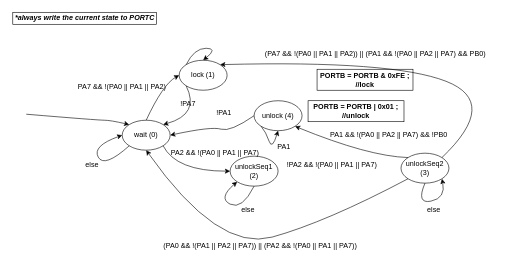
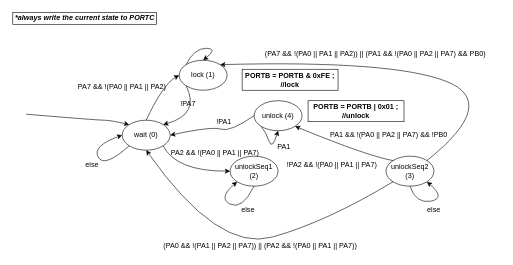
  <mxCell id="0" />
  <mxCell id="1" parent="0" />
  <mxCell id="2" value="wait (0)" style="ellipse;whiteSpace=wrap;html=1;" vertex="1" parent="1"><mxGeometry x="203" y="200" width="80" height="50" as="geometry" /></mxCell>
  <mxCell id="3" value="" style="curved=1;endArrow=classic;html=1;entryX=0;entryY=0;entryDx=0;entryDy=0;" edge="1" parent="1" target="2"><mxGeometry width="50" height="50" relative="1" as="geometry"><mxPoint x="43" y="190" as="sourcePoint" /><mxPoint x="253" y="270" as="targetPoint" /><Array as="points"><mxPoint x="163" y="200" /><mxPoint x="183" y="200" /></Array></mxGeometry></mxCell>
  <mxCell id="4" value="lock (1)" style="ellipse;whiteSpace=wrap;html=1;" vertex="1" parent="1"><mxGeometry x="298" y="100" width="80" height="50" as="geometry" /></mxCell>
  <mxCell id="5" value="" style="curved=1;endArrow=classic;html=1;exitX=0.5;exitY=0;exitDx=0;exitDy=0;entryX=0;entryY=0.5;entryDx=0;entryDy=0;" edge="1" parent="1" source="2" target="4"><mxGeometry width="50" height="50" relative="1" as="geometry"><mxPoint x="173" y="320" as="sourcePoint" /><mxPoint x="223" y="270" as="targetPoint" /><Array as="points"><mxPoint x="271" y="140" /></Array></mxGeometry></mxCell>
  <mxCell id="6" value="PA7 &amp;amp;&amp;amp; !(PA0 || PA1 || PA2)" style="text;html=1;strokeColor=none;fillColor=none;align=center;verticalAlign=middle;whiteSpace=wrap;rounded=0;" vertex="1" parent="1"><mxGeometry x="123" y="135" width="160" height="20" as="geometry" /></mxCell>
  <mxCell id="7" value="" style="curved=1;endArrow=classic;html=1;exitX=0;exitY=1;exitDx=0;exitDy=0;entryX=1;entryY=0;entryDx=0;entryDy=0;" edge="1" parent="1" source="4" target="2"><mxGeometry width="50" height="50" relative="1" as="geometry"><mxPoint x="311.284" y="242.322" as="sourcePoint" /><mxPoint x="363" y="160" as="targetPoint" /><Array as="points"><mxPoint x="333" y="190" /></Array></mxGeometry></mxCell>
  <mxCell id="8" value="!PA7" style="text;html=1;strokeColor=none;fillColor=none;align=center;verticalAlign=middle;whiteSpace=wrap;rounded=0;" vertex="1" parent="1"><mxGeometry x="293" y="162.5" width="40" height="20" as="geometry" /></mxCell>
  <mxCell id="9" value="" style="curved=1;endArrow=classic;html=1;exitX=0;exitY=0;exitDx=0;exitDy=0;entryX=0.5;entryY=0;entryDx=0;entryDy=0;" edge="1" parent="1" source="4" target="4"><mxGeometry width="50" height="50" relative="1" as="geometry"><mxPoint x="403" y="90" as="sourcePoint" /><mxPoint x="453" y="40" as="targetPoint" /><Array as="points"><mxPoint x="323" y="80" /><mxPoint x="363" y="80" /></Array></mxGeometry></mxCell>
  <mxCell id="10" value="unlockSeq1 (2)" style="ellipse;whiteSpace=wrap;html=1;" vertex="1" parent="1"><mxGeometry x="383" y="260" width="80" height="50" as="geometry" /></mxCell>
  <mxCell id="11" value="" style="curved=1;endArrow=classic;html=1;entryX=0;entryY=0.5;entryDx=0;entryDy=0;exitX=1;exitY=1;exitDx=0;exitDy=0;" edge="1" parent="1" source="2" target="10"><mxGeometry width="50" height="50" relative="1" as="geometry"><mxPoint x="193" y="160" as="sourcePoint" /><mxPoint x="224.716" y="217.322" as="targetPoint" /><Array as="points"><mxPoint x="293" y="285" /></Array></mxGeometry></mxCell>
  <mxCell id="12" value="" style="curved=1;endArrow=classic;html=1;entryX=0;entryY=0.5;entryDx=0;entryDy=0;exitX=0;exitY=1;exitDx=0;exitDy=0;" edge="1" parent="1" source="2" target="2"><mxGeometry width="50" height="50" relative="1" as="geometry"><mxPoint x="123" y="280" as="sourcePoint" /><mxPoint x="173" y="230" as="targetPoint" /><Array as="points"><mxPoint x="173" y="280" /><mxPoint x="153" y="243" /></Array></mxGeometry></mxCell>
  <mxCell id="13" value="else" style="text;html=1;strokeColor=none;fillColor=none;align=center;verticalAlign=middle;whiteSpace=wrap;rounded=0;" vertex="1" parent="1"><mxGeometry x="133" y="265" width="40" height="20" as="geometry" /></mxCell>
  <mxCell id="14" value="PA2 &amp;amp;&amp;amp; !(PA0 || PA1 || PA7)" style="text;html=1;strokeColor=none;fillColor=none;align=center;verticalAlign=middle;whiteSpace=wrap;rounded=0;" vertex="1" parent="1"><mxGeometry x="283" y="245" width="150" height="20" as="geometry" /></mxCell>
- <mxCell id="15" value="PORTB = PORTB &amp;amp; 0xFE ;&lt;br&gt;//lock" style="text;html=1;align=center;verticalAlign=middle;whiteSpace=wrap;rounded=0;fontStyle=1;strokeColor=#000000;" vertex="1" parent="1"><mxGeometry x="528" y="115" width="160" height="35" as="geometry" /></mxCell>
+ <mxCell id="15" value="PORTB = PORTB &amp;amp; 0xFE ;&lt;br&gt;//lock" style="text;html=1;align=center;verticalAlign=middle;whiteSpace=wrap;rounded=0;fontStyle=1;strokeColor=#000000;" vertex="1" parent="1"><mxGeometry x="403" y="115" width="160" height="35" as="geometry" /></mxCell>
  <mxCell id="16" value="" style="curved=1;endArrow=classic;html=1;entryX=0;entryY=1;entryDx=0;entryDy=0;exitX=0.5;exitY=1;exitDx=0;exitDy=0;" edge="1" parent="1" source="10" target="10"><mxGeometry width="50" height="50" relative="1" as="geometry"><mxPoint x="224.716" y="284.678" as="sourcePoint" /><mxPoint x="213" y="267" as="targetPoint" /><Array as="points"><mxPoint x="403" y="350" /><mxPoint x="363" y="330" /></Array></mxGeometry></mxCell>
- <mxCell id="17" value="unlockSeq2 (3)" style="ellipse;whiteSpace=wrap;html=1;" vertex="1" parent="1"><mxGeometry x="668" y="255" width="80" height="50" as="geometry" /></mxCell>
+ <mxCell id="17" value="unlockSeq2 (3)" style="ellipse;whiteSpace=wrap;html=1;" vertex="1" parent="1"><mxGeometry x="643" y="260" width="80" height="50" as="geometry" /></mxCell>
  <mxCell id="18" value="!PA2 &amp;amp;&amp;amp; !(PA0 || PA1 || PA7)" style="text;html=1;strokeColor=none;fillColor=none;align=center;verticalAlign=middle;whiteSpace=wrap;rounded=0;" vertex="1" parent="1"><mxGeometry x="473" y="265" width="160" height="20" as="geometry" /></mxCell>
  <mxCell id="19" value="else" style="text;html=1;strokeColor=none;fillColor=none;align=center;verticalAlign=middle;whiteSpace=wrap;rounded=0;" vertex="1" parent="1"><mxGeometry x="393" y="340" width="40" height="20" as="geometry" /></mxCell>
  <mxCell id="20" value="unlock (4)" style="ellipse;whiteSpace=wrap;html=1;" vertex="1" parent="1"><mxGeometry x="423" y="167.5" width="80" height="50" as="geometry" /></mxCell>
  <mxCell id="21" value="" style="curved=1;endArrow=classic;html=1;entryX=1;entryY=1;entryDx=0;entryDy=0;exitX=0;exitY=0;exitDx=0;exitDy=0;" edge="1" parent="1" source="17" target="20"><mxGeometry width="50" height="50" relative="1" as="geometry"><mxPoint x="613" y="240" as="sourcePoint" /><mxPoint x="663" y="190" as="targetPoint" /><Array as="points"><mxPoint x="613" y="260" /></Array></mxGeometry></mxCell>
  <mxCell id="22" value="PA1 &amp;amp;&amp;amp; !(PA0 || PA2 || PA7) &amp;amp;&amp;amp; !PB0" style="text;html=1;strokeColor=none;fillColor=none;align=center;verticalAlign=middle;whiteSpace=wrap;rounded=0;" vertex="1" parent="1"><mxGeometry x="543" y="214" width="210" height="20" as="geometry" /></mxCell>
  <mxCell id="23" value="PORTB = PORTB | 0x01 ;&lt;br&gt;//unlock" style="text;html=1;align=center;verticalAlign=middle;whiteSpace=wrap;rounded=0;fontStyle=1;strokeColor=#000000;" vertex="1" parent="1"><mxGeometry x="513" y="167.5" width="160" height="35" as="geometry" /></mxCell>
  <mxCell id="24" value="" style="curved=1;endArrow=classic;html=1;entryX=0.5;entryY=1;entryDx=0;entryDy=0;exitX=0;exitY=1;exitDx=0;exitDy=0;" edge="1" parent="1" source="17" target="2"><mxGeometry width="50" height="50" relative="1" as="geometry"><mxPoint x="473" y="450" as="sourcePoint" /><mxPoint x="523" y="400" as="targetPoint" /><Array as="points"><mxPoint x="543" y="370" /><mxPoint x="363" y="420" /></Array></mxGeometry></mxCell>
  <mxCell id="25" value="(PA0 &amp;amp;&amp;amp; !(PA1 || PA2 || PA7)) || (PA2 &amp;amp;&amp;amp; !(PA0 || PA1 || PA7))" style="text;html=1;strokeColor=none;fillColor=none;align=center;verticalAlign=middle;whiteSpace=wrap;rounded=0;" vertex="1" parent="1"><mxGeometry x="265.5" y="400" width="335" height="20" as="geometry" /></mxCell>
  <mxCell id="26" value="" style="curved=1;endArrow=classic;html=1;entryX=1;entryY=0.5;entryDx=0;entryDy=0;exitX=0;exitY=0.5;exitDx=0;exitDy=0;" edge="1" parent="1" source="20" target="2"><mxGeometry width="50" height="50" relative="1" as="geometry"><mxPoint x="403" y="230" as="sourcePoint" /><mxPoint x="453" y="180" as="targetPoint" /><Array as="points"><mxPoint x="383" y="220" /><mxPoint x="353" y="210" /></Array></mxGeometry></mxCell>
  <mxCell id="27" value="" style="curved=1;endArrow=classic;html=1;entryX=1;entryY=0;entryDx=0;entryDy=0;exitX=1;exitY=0;exitDx=0;exitDy=0;" edge="1" parent="1" source="17" target="4"><mxGeometry width="50" height="50" relative="1" as="geometry"><mxPoint x="563" y="140" as="sourcePoint" /><mxPoint x="613" y="90" as="targetPoint" /><Array as="points"><mxPoint x="833" y="170" /><mxPoint x="653" y="100" /></Array></mxGeometry></mxCell>
  <mxCell id="28" value="(PA7 &amp;amp;&amp;amp; !(PA0 || PA1 || PA2)) || (PA1 &amp;amp;&amp;amp; !(PA0 || PA2 || PA7) &amp;amp;&amp;amp; PB0)" style="text;html=1;strokeColor=none;fillColor=none;align=center;verticalAlign=middle;whiteSpace=wrap;rounded=0;" vertex="1" parent="1"><mxGeometry x="433" y="80" width="385" height="20" as="geometry" /></mxCell>
- <mxCell id="29" value="!PA1" style="text;html=1;strokeColor=none;fillColor=none;align=center;verticalAlign=middle;whiteSpace=wrap;rounded=0;" vertex="1" parent="1"><mxGeometry x="353" y="177.5" width="40" height="20" as="geometry" /></mxCell>
+ <mxCell id="29" value="!PA1" style="text;html=1;strokeColor=none;fillColor=none;align=center;verticalAlign=middle;whiteSpace=wrap;rounded=0;" vertex="1" parent="1"><mxGeometry x="353" y="192.5" width="40" height="20" as="geometry" /></mxCell>
  <mxCell id="30" value="" style="curved=1;endArrow=classic;html=1;exitX=0;exitY=1;exitDx=0;exitDy=0;entryX=0.5;entryY=1;entryDx=0;entryDy=0;" edge="1" parent="1" source="20" target="20"><mxGeometry width="50" height="50" relative="1" as="geometry"><mxPoint x="393" y="220" as="sourcePoint" /><mxPoint x="443" y="170" as="targetPoint" /><Array as="points"><mxPoint x="443" y="220" /><mxPoint x="453" y="250" /></Array></mxGeometry></mxCell>
  <mxCell id="31" value="PA1" style="text;html=1;strokeColor=none;fillColor=none;align=center;verticalAlign=middle;whiteSpace=wrap;rounded=0;" vertex="1" parent="1"><mxGeometry x="453" y="234" width="40" height="20" as="geometry" /></mxCell>
  <mxCell id="32" value="" style="curved=1;endArrow=classic;html=1;exitX=0.5;exitY=1;exitDx=0;exitDy=0;entryX=1;entryY=1;entryDx=0;entryDy=0;" edge="1" parent="1" source="17" target="17"><mxGeometry width="50" height="50" relative="1" as="geometry"><mxPoint x="703" y="380" as="sourcePoint" /><mxPoint x="753" y="330" as="targetPoint" /><Array as="points"><mxPoint x="693" y="340" /><mxPoint x="743" y="330" /></Array></mxGeometry></mxCell>
  <mxCell id="33" value="else" style="text;html=1;strokeColor=none;fillColor=none;align=center;verticalAlign=middle;whiteSpace=wrap;rounded=0;" vertex="1" parent="1"><mxGeometry x="703" y="340" width="40" height="20" as="geometry" /></mxCell>
  <mxCell id="34" value="*always write the current state to PORTC" style="text;html=1;strokeColor=#000000;fillColor=none;align=center;verticalAlign=middle;whiteSpace=wrap;rounded=0;fontStyle=3" vertex="1" parent="1"><mxGeometry x="20.5" y="20" width="240" height="20" as="geometry" /></mxCell>
